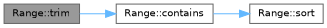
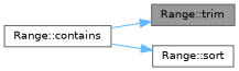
  digraph {
    rankdir=LR
    node [color=grey40 fillcolor=white fontname=Helvetica fontsize=10 shape=box style=filled]
    edge [color=steelblue1 fontname=Helvetica fontsize=10 labelfontname=Helvetica labelfontsize=10 style=solid]
    n1 [color=gray40 fillcolor=grey60 fontcolor=black height=0.2 label="Range::trim" width=0.4]
    n2 [height=0.2 label="Range::contains" width=0.4]
    n3 [height=0.2 label="Range::sort" width=0.4]
-   n1 -> n2
+   n2 -> n1
    n2 -> n3
  }
